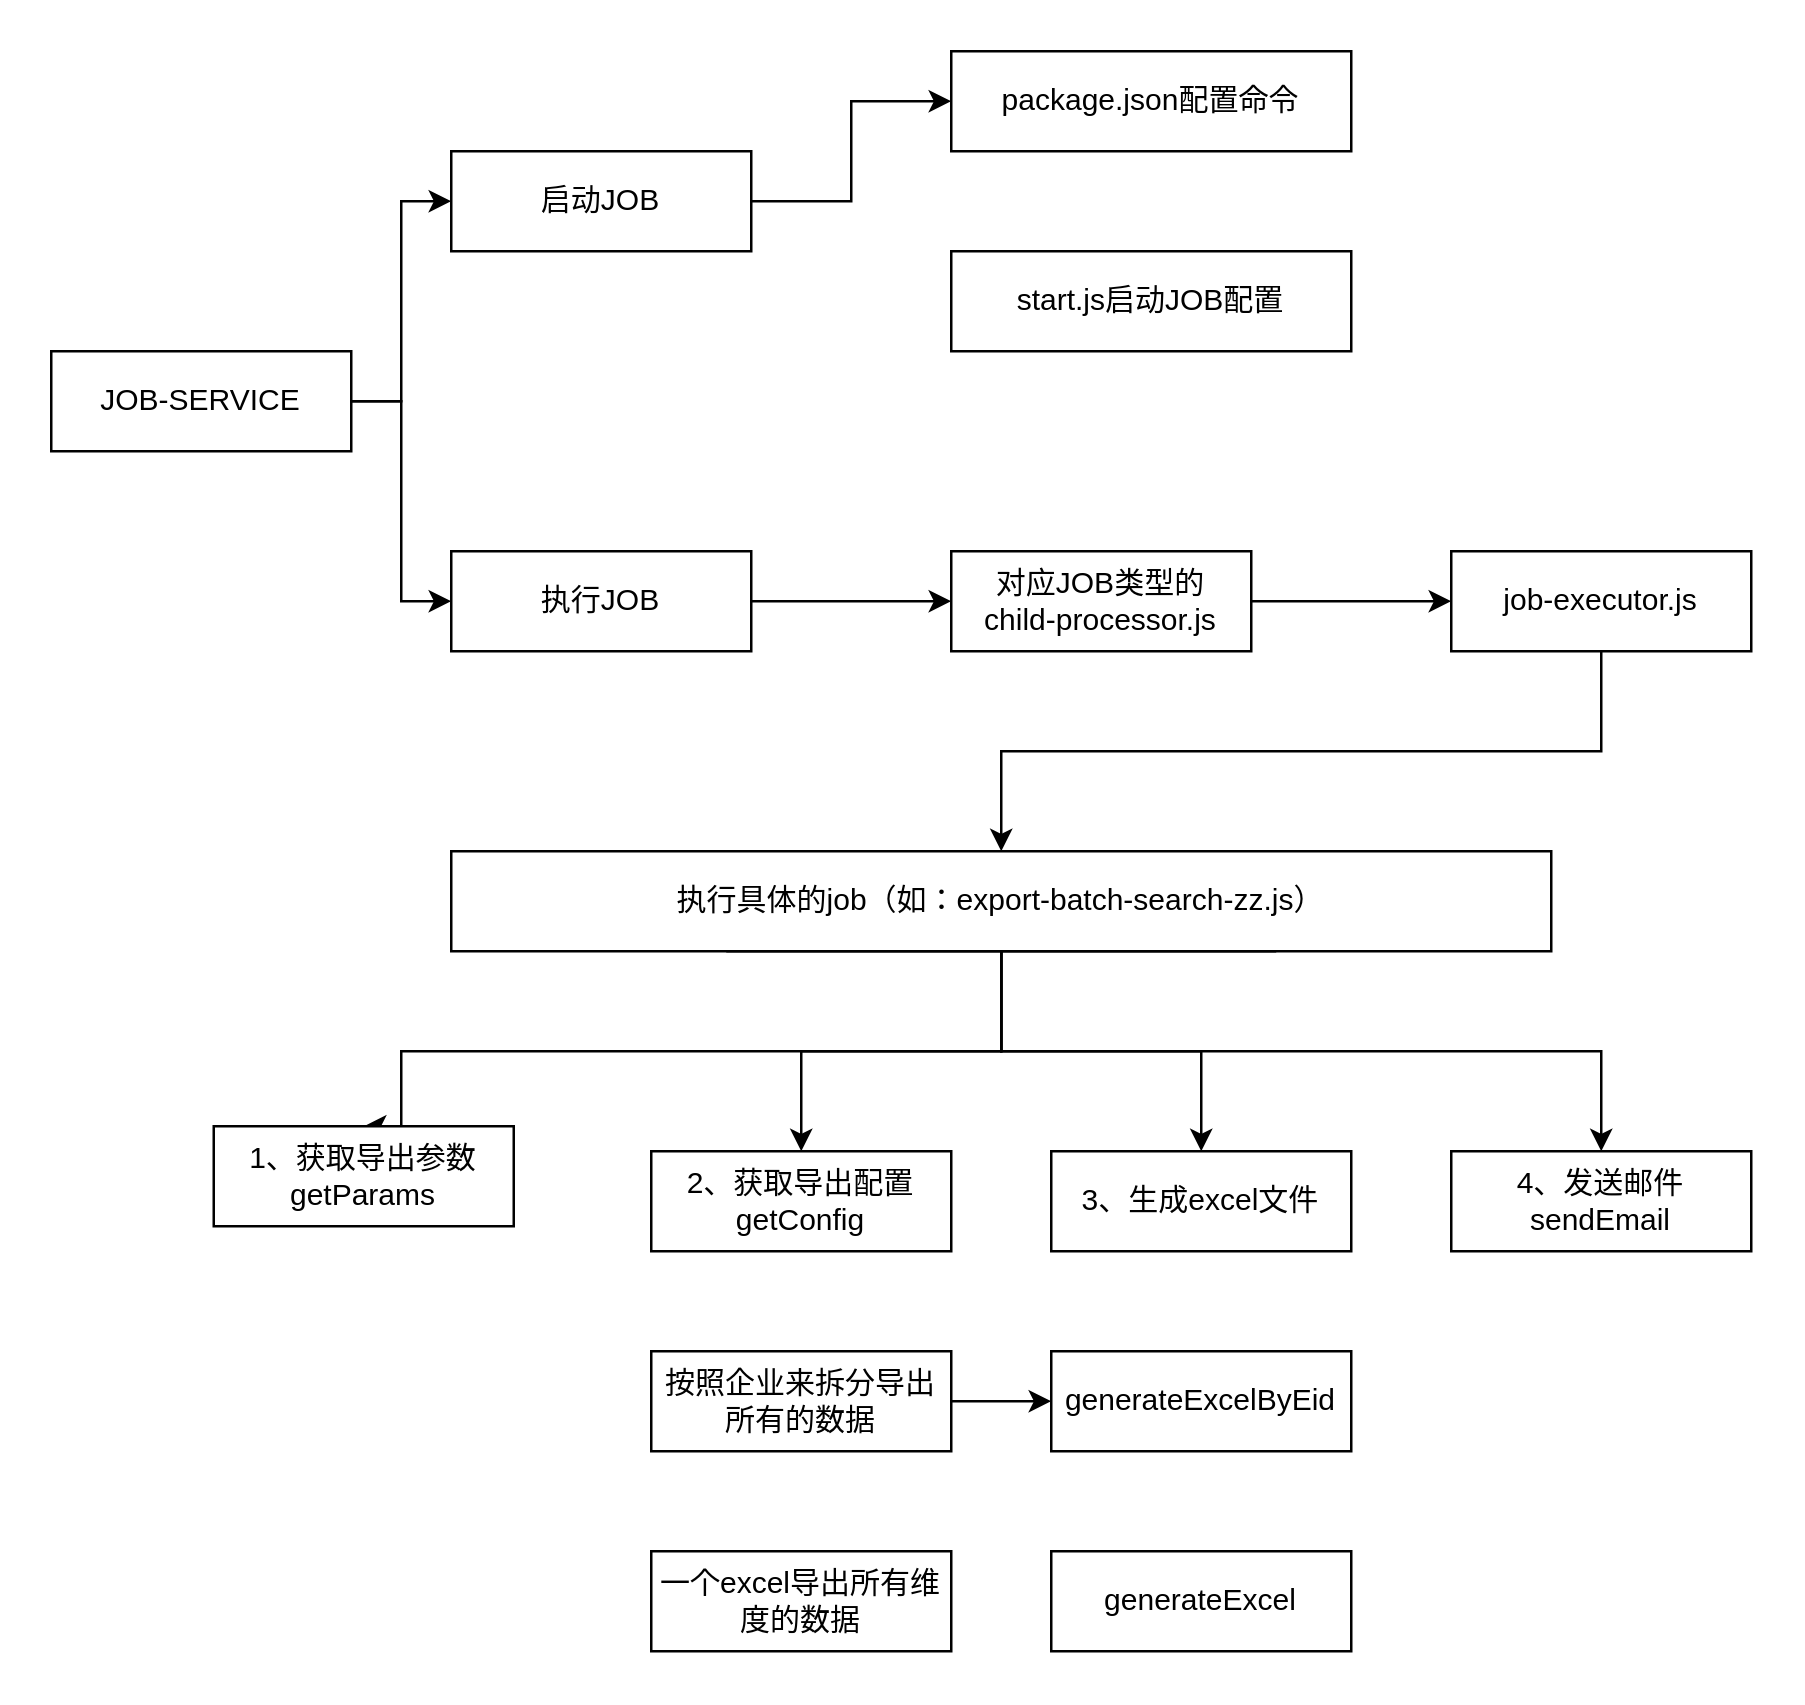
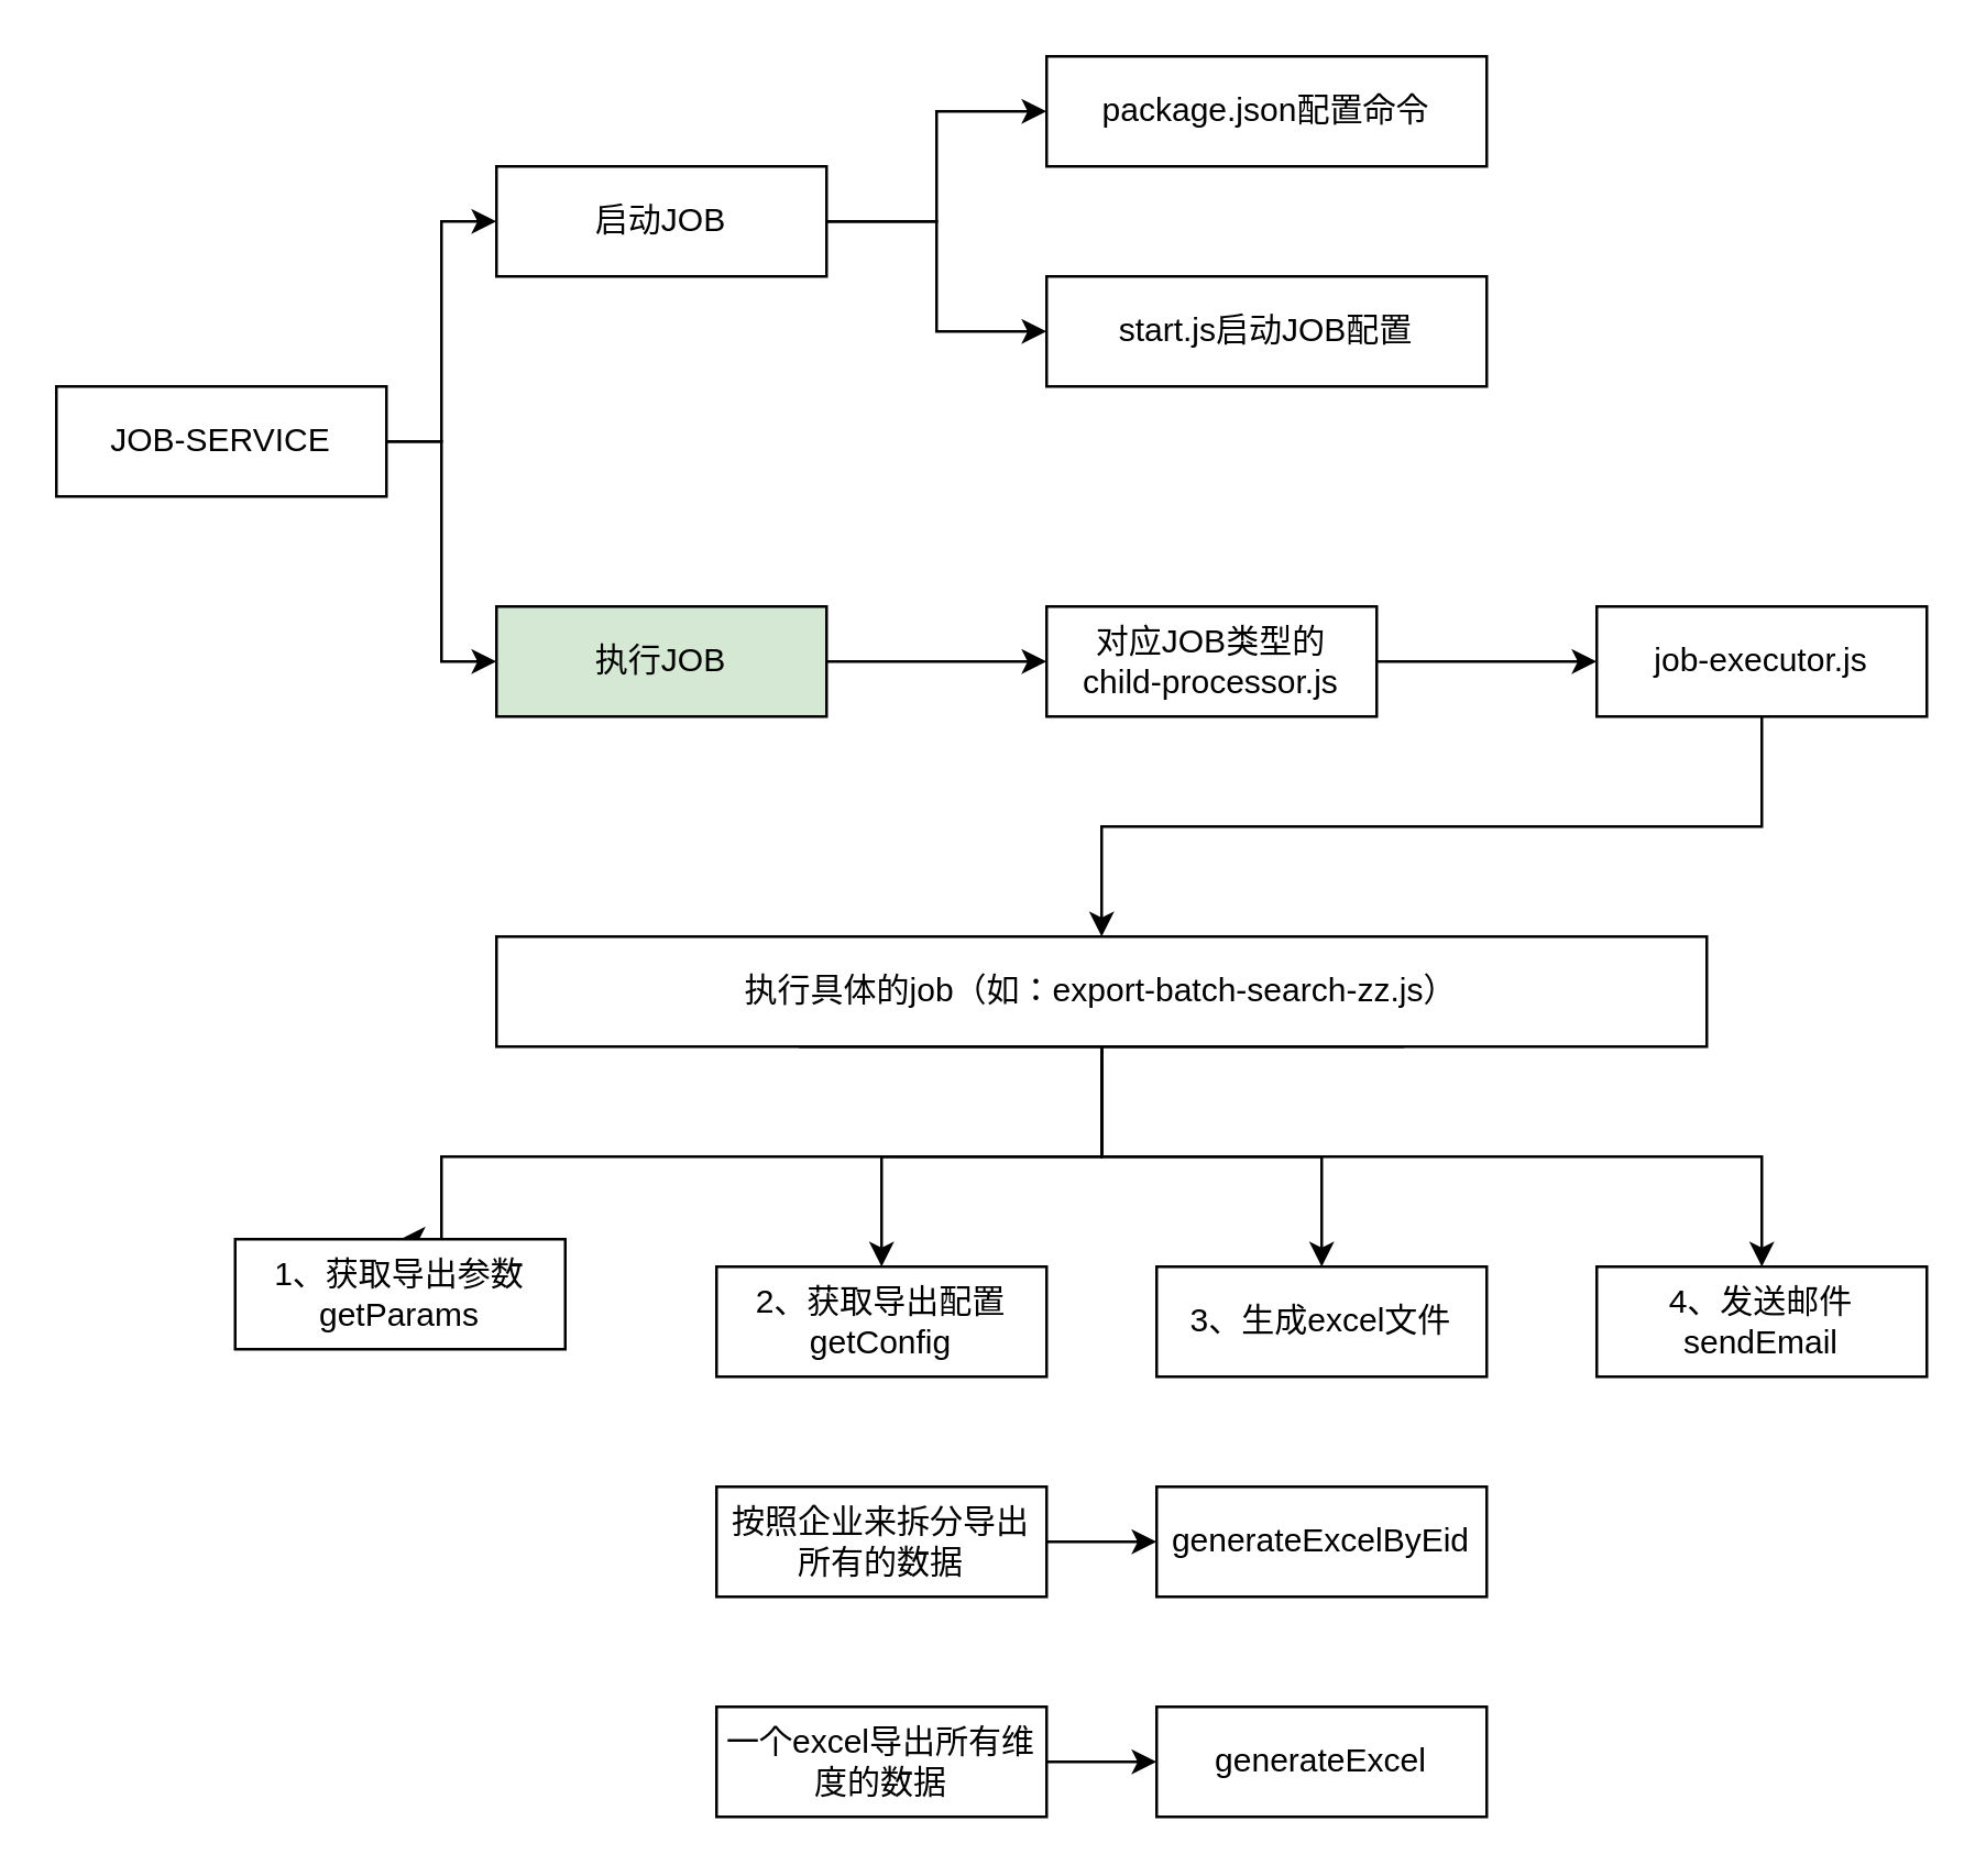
  <mxCell id="0" />
  <mxCell id="1" parent="0" />
  <mxCell id="2" style="edgeStyle=orthogonalEdgeStyle;rounded=0;orthogonalLoop=1;jettySize=auto;html=1;exitX=1;exitY=0.5;exitDx=0;exitDy=0;entryX=0;entryY=0.5;entryDx=0;entryDy=0;" edge="1" parent="1" source="4" target="11"><mxGeometry relative="1" as="geometry" /></mxCell>
  <mxCell id="3" style="edgeStyle=orthogonalEdgeStyle;rounded=0;orthogonalLoop=1;jettySize=auto;html=1;entryX=0;entryY=0.5;entryDx=0;entryDy=0;" edge="1" parent="1" source="4" target="8"><mxGeometry relative="1" as="geometry"><Array as="points"><mxPoint x="160" y="160" /><mxPoint x="160" y="240" /></Array></mxGeometry></mxCell>
  <mxCell id="4" value="JOB-SERVICE" style="rounded=0;whiteSpace=wrap;html=1;" vertex="1" parent="1"><mxGeometry x="20" y="140" width="120" height="40" as="geometry" /></mxCell>
  <mxCell id="5" value="start.js启动JOB配置" style="rounded=0;whiteSpace=wrap;html=1;" vertex="1" parent="1"><mxGeometry x="380" y="100" width="160" height="40" as="geometry" /></mxCell>
  <mxCell id="6" value="package.json配置命令" style="rounded=0;whiteSpace=wrap;html=1;" vertex="1" parent="1"><mxGeometry x="380" y="20" width="160" height="40" as="geometry" /></mxCell>
  <mxCell id="7" value="" style="edgeStyle=orthogonalEdgeStyle;rounded=0;orthogonalLoop=1;jettySize=auto;html=1;" edge="1" parent="1" source="8" target="13"><mxGeometry relative="1" as="geometry" /></mxCell>
- <mxCell id="8" value="执行JOB" style="rounded=0;whiteSpace=wrap;html=1;" vertex="1" parent="1"><mxGeometry x="180" y="220" width="120" height="40" as="geometry" /></mxCell>
+ <mxCell id="8" value="执行JOB" style="rounded=0;whiteSpace=wrap;html=1;fillColor=#d5e8d4;" vertex="1" parent="1"><mxGeometry x="180" y="220" width="120" height="40" as="geometry" /></mxCell>
  <mxCell id="9" style="edgeStyle=orthogonalEdgeStyle;rounded=0;orthogonalLoop=1;jettySize=auto;html=1;exitX=1;exitY=0.5;exitDx=0;exitDy=0;entryX=0;entryY=0.5;entryDx=0;entryDy=0;" edge="1" parent="1" source="11" target="6"><mxGeometry relative="1" as="geometry"><mxPoint x="370" y="70" as="targetPoint" /><Array as="points"><mxPoint x="340" y="80" /><mxPoint x="340" y="40" /></Array></mxGeometry></mxCell>
+ <mxCell id="10" style="edgeStyle=orthogonalEdgeStyle;rounded=0;orthogonalLoop=1;jettySize=auto;html=1;exitX=1;exitY=0.5;exitDx=0;exitDy=0;entryX=0;entryY=0.5;entryDx=0;entryDy=0;" edge="1" parent="1" source="11" target="5"><mxGeometry relative="1" as="geometry"><Array as="points"><mxPoint x="340" y="80" /><mxPoint x="340" y="120" /></Array></mxGeometry></mxCell>
  <mxCell id="11" value="启动JOB" style="rounded=0;whiteSpace=wrap;html=1;" vertex="1" parent="1"><mxGeometry x="180" y="60" width="120" height="40" as="geometry" /></mxCell>
  <mxCell id="12" value="" style="edgeStyle=orthogonalEdgeStyle;rounded=0;orthogonalLoop=1;jettySize=auto;html=1;" edge="1" parent="1" source="13" target="15"><mxGeometry relative="1" as="geometry" /></mxCell>
  <mxCell id="13" value="对应JOB类型的&lt;br&gt;child-processor.js" style="rounded=0;whiteSpace=wrap;html=1;" vertex="1" parent="1"><mxGeometry x="380" y="220" width="120" height="40" as="geometry" /></mxCell>
  <mxCell id="14" value="" style="edgeStyle=orthogonalEdgeStyle;rounded=0;orthogonalLoop=1;jettySize=auto;html=1;" edge="1" parent="1" source="15" target="20"><mxGeometry relative="1" as="geometry"><Array as="points"><mxPoint x="640" y="300" /><mxPoint x="400" y="300" /></Array></mxGeometry></mxCell>
  <mxCell id="15" value="job-executor.js" style="rounded=0;whiteSpace=wrap;html=1;" vertex="1" parent="1"><mxGeometry x="580" y="220" width="120" height="40" as="geometry" /></mxCell>
  <mxCell id="16" style="edgeStyle=orthogonalEdgeStyle;rounded=0;orthogonalLoop=1;jettySize=auto;html=1;exitX=0.25;exitY=1;exitDx=0;exitDy=0;entryX=0.5;entryY=0;entryDx=0;entryDy=0;" edge="1" parent="1" source="20" target="21"><mxGeometry relative="1" as="geometry"><Array as="points"><mxPoint x="400" y="380" /><mxPoint x="400" y="420" /><mxPoint x="160" y="420" /></Array></mxGeometry></mxCell>
  <mxCell id="17" style="edgeStyle=orthogonalEdgeStyle;rounded=0;orthogonalLoop=1;jettySize=auto;html=1;exitX=0.5;exitY=1;exitDx=0;exitDy=0;entryX=0.5;entryY=0;entryDx=0;entryDy=0;" edge="1" parent="1" source="20" target="22"><mxGeometry relative="1" as="geometry" /></mxCell>
  <mxCell id="18" style="edgeStyle=orthogonalEdgeStyle;rounded=0;orthogonalLoop=1;jettySize=auto;html=1;exitX=0.5;exitY=1;exitDx=0;exitDy=0;entryX=0.5;entryY=0;entryDx=0;entryDy=0;" edge="1" parent="1" source="20" target="23"><mxGeometry relative="1" as="geometry" /></mxCell>
  <mxCell id="19" style="edgeStyle=orthogonalEdgeStyle;rounded=0;orthogonalLoop=1;jettySize=auto;html=1;exitX=0.75;exitY=1;exitDx=0;exitDy=0;entryX=0.5;entryY=0;entryDx=0;entryDy=0;" edge="1" parent="1" source="20" target="24"><mxGeometry relative="1" as="geometry"><Array as="points"><mxPoint x="400" y="380" /><mxPoint x="400" y="420" /><mxPoint x="640" y="420" /></Array></mxGeometry></mxCell>
  <mxCell id="20" value="执行具体的job（如：export-batch-search-zz.js）" style="rounded=0;whiteSpace=wrap;html=1;" vertex="1" parent="1"><mxGeometry x="180" y="340" width="440" height="40" as="geometry" /></mxCell>
  <mxCell id="21" value="1、获取导出参数&lt;br&gt;getParams" style="rounded=0;whiteSpace=wrap;html=1;" vertex="1" parent="1"><mxGeometry x="85" y="450" width="120" height="40" as="geometry" /></mxCell>
  <mxCell id="22" value="2、获取导出配置&lt;br&gt;getConfig" style="rounded=0;whiteSpace=wrap;html=1;" vertex="1" parent="1"><mxGeometry x="260" y="460" width="120" height="40" as="geometry" /></mxCell>
  <mxCell id="23" value="3、生成excel文件" style="rounded=0;whiteSpace=wrap;html=1;" vertex="1" parent="1"><mxGeometry x="420" y="460" width="120" height="40" as="geometry" /></mxCell>
  <mxCell id="24" value="4、发送邮件&lt;br&gt;sendEmail" style="rounded=0;whiteSpace=wrap;html=1;" vertex="1" parent="1"><mxGeometry x="580" y="460" width="120" height="40" as="geometry" /></mxCell>
  <mxCell id="25" value="" style="edgeStyle=orthogonalEdgeStyle;rounded=0;orthogonalLoop=1;jettySize=auto;html=1;" edge="1" parent="1" source="26" target="29"><mxGeometry relative="1" as="geometry" /></mxCell>
  <mxCell id="26" value="按照企业来拆分导出所有的数据" style="rounded=0;whiteSpace=wrap;html=1;" vertex="1" parent="1"><mxGeometry x="260" y="540" width="120" height="40" as="geometry" /></mxCell>
+ <mxCell id="27" value="" style="edgeStyle=orthogonalEdgeStyle;rounded=0;orthogonalLoop=1;jettySize=auto;html=1;" edge="1" parent="1" source="28" target="30"><mxGeometry relative="1" as="geometry" /></mxCell>
  <mxCell id="28" value="一个excel导出所有维度的数据" style="rounded=0;whiteSpace=wrap;html=1;" vertex="1" parent="1"><mxGeometry x="260" y="620" width="120" height="40" as="geometry" /></mxCell>
  <mxCell id="29" value="generateExcelByEid" style="rounded=0;whiteSpace=wrap;html=1;" vertex="1" parent="1"><mxGeometry x="420" y="540" width="120" height="40" as="geometry" /></mxCell>
  <mxCell id="30" value="generateExcel" style="rounded=0;whiteSpace=wrap;html=1;" vertex="1" parent="1"><mxGeometry x="420" y="620" width="120" height="40" as="geometry" /></mxCell>
